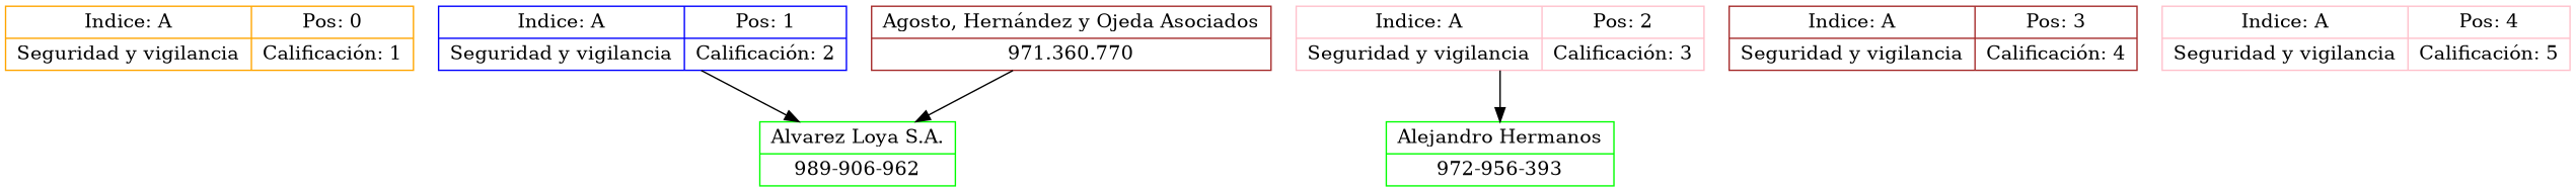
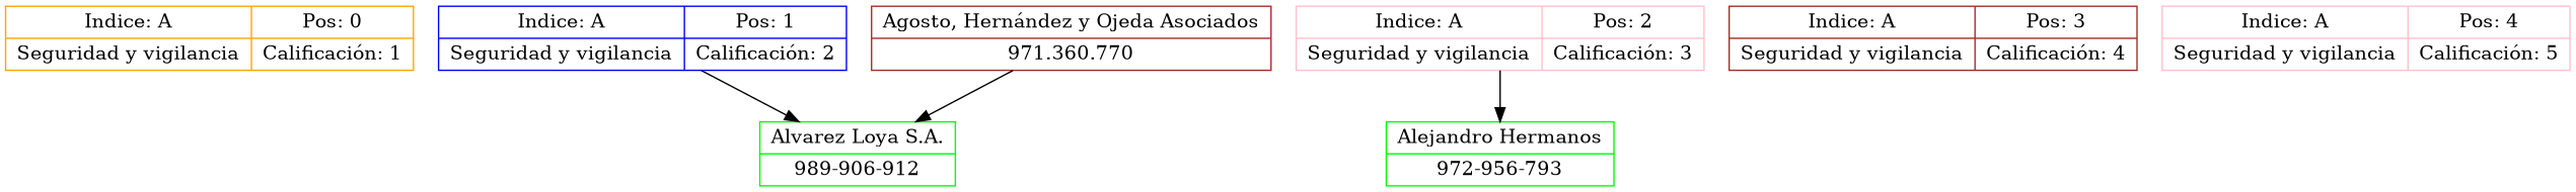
  digraph {
    node [color=green shape=record]
    n1 [color=orange fillcolor=brown label="{Indice: A|Seguridad y vigilancia}|{Pos: 0|Calificación: 1}"]
    n2 [color=blue fillcolor=blue label="{Indice: A|Seguridad y vigilancia}|{Pos: 1|Calificación: 2}"]
-   n3 [label="{Alvarez Loya S.A.|989-906-962}"]
+   n3 [label="{Alvarez Loya S.A.|989-906-912}"]
    n4 [color=brown label="{Agosto, Hernández y Ojeda Asociados|971.360.770}"]
    n5 [color=pink fillcolor=violet label="{Indice: A|Seguridad y vigilancia}|{Pos: 2|Calificación: 3}"]
-   n6 [label="{Alejandro Hermanos|972-956-393}"]
+   n6 [label="{Alejandro Hermanos|972-956-793}"]
    n7 [color=brown fillcolor=orange label="{Indice: A|Seguridad y vigilancia}|{Pos: 3|Calificación: 4}"]
    n8 [color=pink fillcolor=yellow label="{Indice: A|Seguridad y vigilancia}|{Pos: 4|Calificación: 5}"]
    n2 -> n3
    n4 -> n3
    n5 -> n6
  }
